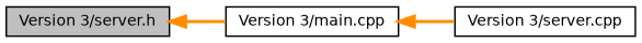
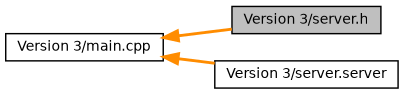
  digraph {
    rankdir=LR
    node [color=black fillcolor=white fontname=Helvetica fontsize=10 shape=record style=filled]
    edge [color=darkorange dir=back fontname=Helvetica fontsize=10 labelfontname=Helvetica labelfontsize=10 style=bold]
    n1 [fillcolor=grey75 fontcolor=black height=0.2 label="Version 3/server.h" width=0.4]
    n2 [height=0.2 label="Version 3/main.cpp" width=0.4]
-   n3 [height=0.2 label="Version 3/server.cpp" width=0.4]
-   n1 -> n2
+   n3 [height=0.2 label="Version 3/server.server" width=0.4]
+   n2 -> n1
    n2 -> n3
  }
